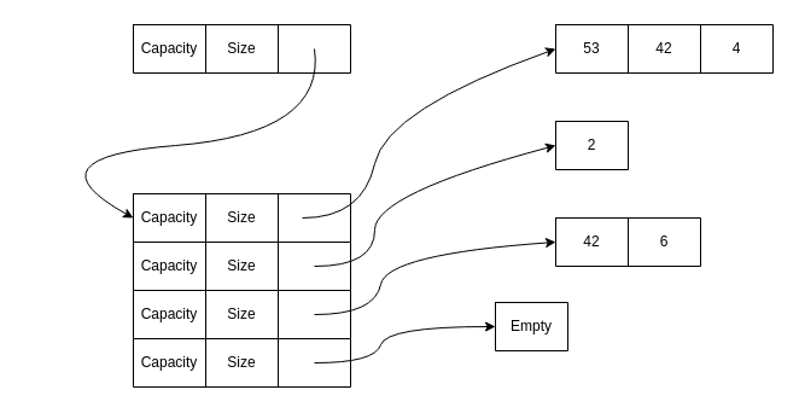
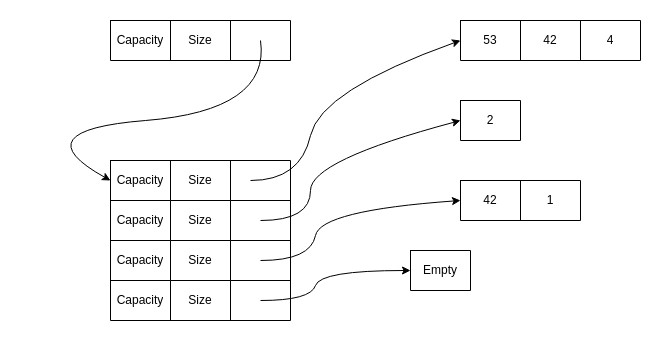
  <mxCell id="0" />
  <mxCell id="1" parent="0" />
  <mxCell id="2" value="" style="shape=table;startSize=0;container=1;collapsible=0;childLayout=tableLayout;" vertex="1" parent="1"><mxGeometry x="110" y="160" width="180" height="160" as="geometry" /></mxCell>
  <mxCell id="3" value="" style="shape=tableRow;horizontal=0;startSize=0;swimlaneHead=0;swimlaneBody=0;strokeColor=inherit;top=0;left=0;bottom=0;right=0;collapsible=0;dropTarget=0;fillColor=none;points=[[0,0.5],[1,0.5]];portConstraint=eastwest;" vertex="1" parent="2"><mxGeometry width="180" height="40" as="geometry" /></mxCell>
  <mxCell id="4" value="&lt;div&gt;Capacity&lt;/div&gt;" style="shape=partialRectangle;html=1;whiteSpace=wrap;connectable=0;strokeColor=inherit;overflow=hidden;fillColor=none;top=0;left=0;bottom=0;right=0;pointerEvents=1;" vertex="1" parent="3"><mxGeometry width="60" height="40" as="geometry"><mxRectangle width="60" height="40" as="alternateBounds" /></mxGeometry></mxCell>
  <mxCell id="5" value="Size" style="shape=partialRectangle;html=1;whiteSpace=wrap;connectable=0;strokeColor=inherit;overflow=hidden;fillColor=none;top=0;left=0;bottom=0;right=0;pointerEvents=1;" vertex="1" parent="3"><mxGeometry x="60" width="60" height="40" as="geometry"><mxRectangle width="60" height="40" as="alternateBounds" /></mxGeometry></mxCell>
  <mxCell id="6" style="shape=partialRectangle;html=1;whiteSpace=wrap;connectable=0;strokeColor=inherit;overflow=hidden;fillColor=none;top=0;left=0;bottom=0;right=0;pointerEvents=1;" vertex="1" parent="3"><mxGeometry x="120" width="60" height="40" as="geometry"><mxRectangle width="60" height="40" as="alternateBounds" /></mxGeometry></mxCell>
  <mxCell id="7" value="" style="shape=tableRow;horizontal=0;startSize=0;swimlaneHead=0;swimlaneBody=0;strokeColor=inherit;top=0;left=0;bottom=0;right=0;collapsible=0;dropTarget=0;fillColor=none;points=[[0,0.5],[1,0.5]];portConstraint=eastwest;" vertex="1" parent="2"><mxGeometry y="40" width="180" height="40" as="geometry" /></mxCell>
  <mxCell id="8" value="&lt;div&gt;Capacity&lt;/div&gt;" style="shape=partialRectangle;html=1;whiteSpace=wrap;connectable=0;strokeColor=inherit;overflow=hidden;fillColor=none;top=0;left=0;bottom=0;right=0;pointerEvents=1;" vertex="1" parent="7"><mxGeometry width="60" height="40" as="geometry"><mxRectangle width="60" height="40" as="alternateBounds" /></mxGeometry></mxCell>
  <mxCell id="9" value="Size" style="shape=partialRectangle;html=1;whiteSpace=wrap;connectable=0;strokeColor=inherit;overflow=hidden;fillColor=none;top=0;left=0;bottom=0;right=0;pointerEvents=1;" vertex="1" parent="7"><mxGeometry x="60" width="60" height="40" as="geometry"><mxRectangle width="60" height="40" as="alternateBounds" /></mxGeometry></mxCell>
  <mxCell id="10" style="shape=partialRectangle;html=1;whiteSpace=wrap;connectable=0;strokeColor=inherit;overflow=hidden;fillColor=none;top=0;left=0;bottom=0;right=0;pointerEvents=1;" vertex="1" parent="7"><mxGeometry x="120" width="60" height="40" as="geometry"><mxRectangle width="60" height="40" as="alternateBounds" /></mxGeometry></mxCell>
  <mxCell id="11" value="" style="shape=tableRow;horizontal=0;startSize=0;swimlaneHead=0;swimlaneBody=0;strokeColor=inherit;top=0;left=0;bottom=0;right=0;collapsible=0;dropTarget=0;fillColor=none;points=[[0,0.5],[1,0.5]];portConstraint=eastwest;" vertex="1" parent="2"><mxGeometry y="80" width="180" height="40" as="geometry" /></mxCell>
  <mxCell id="12" value="&lt;div&gt;Capacity&lt;/div&gt;" style="shape=partialRectangle;html=1;whiteSpace=wrap;connectable=0;strokeColor=inherit;overflow=hidden;fillColor=none;top=0;left=0;bottom=0;right=0;pointerEvents=1;" vertex="1" parent="11"><mxGeometry width="60" height="40" as="geometry"><mxRectangle width="60" height="40" as="alternateBounds" /></mxGeometry></mxCell>
  <mxCell id="13" value="Size" style="shape=partialRectangle;html=1;whiteSpace=wrap;connectable=0;strokeColor=inherit;overflow=hidden;fillColor=none;top=0;left=0;bottom=0;right=0;pointerEvents=1;" vertex="1" parent="11"><mxGeometry x="60" width="60" height="40" as="geometry"><mxRectangle width="60" height="40" as="alternateBounds" /></mxGeometry></mxCell>
  <mxCell id="14" style="shape=partialRectangle;html=1;whiteSpace=wrap;connectable=0;strokeColor=inherit;overflow=hidden;fillColor=none;top=0;left=0;bottom=0;right=0;pointerEvents=1;" vertex="1" parent="11"><mxGeometry x="120" width="60" height="40" as="geometry"><mxRectangle width="60" height="40" as="alternateBounds" /></mxGeometry></mxCell>
  <mxCell id="15" value="" style="shape=tableRow;horizontal=0;startSize=0;swimlaneHead=0;swimlaneBody=0;strokeColor=inherit;top=0;left=0;bottom=0;right=0;collapsible=0;dropTarget=0;fillColor=none;points=[[0,0.5],[1,0.5]];portConstraint=eastwest;" vertex="1" parent="2"><mxGeometry y="120" width="180" height="40" as="geometry" /></mxCell>
  <mxCell id="16" value="&lt;div&gt;Capacity&lt;/div&gt;" style="shape=partialRectangle;html=1;whiteSpace=wrap;connectable=0;strokeColor=inherit;overflow=hidden;fillColor=none;top=0;left=0;bottom=0;right=0;pointerEvents=1;" vertex="1" parent="15"><mxGeometry width="60" height="40" as="geometry"><mxRectangle width="60" height="40" as="alternateBounds" /></mxGeometry></mxCell>
  <mxCell id="17" value="Size" style="shape=partialRectangle;html=1;whiteSpace=wrap;connectable=0;strokeColor=inherit;overflow=hidden;fillColor=none;top=0;left=0;bottom=0;right=0;pointerEvents=1;" vertex="1" parent="15"><mxGeometry x="60" width="60" height="40" as="geometry"><mxRectangle width="60" height="40" as="alternateBounds" /></mxGeometry></mxCell>
  <mxCell id="18" style="shape=partialRectangle;html=1;whiteSpace=wrap;connectable=0;strokeColor=inherit;overflow=hidden;fillColor=none;top=0;left=0;bottom=0;right=0;pointerEvents=1;" vertex="1" parent="15"><mxGeometry x="120" width="60" height="40" as="geometry"><mxRectangle width="60" height="40" as="alternateBounds" /></mxGeometry></mxCell>
  <mxCell id="19" value="" style="shape=table;startSize=0;container=1;collapsible=0;childLayout=tableLayout;" vertex="1" parent="1"><mxGeometry x="460" y="20" width="180" height="40" as="geometry" /></mxCell>
  <mxCell id="20" value="" style="shape=tableRow;horizontal=0;startSize=0;swimlaneHead=0;swimlaneBody=0;strokeColor=inherit;top=0;left=0;bottom=0;right=0;collapsible=0;dropTarget=0;fillColor=none;points=[[0,0.5],[1,0.5]];portConstraint=eastwest;" vertex="1" parent="19"><mxGeometry width="180" height="40" as="geometry" /></mxCell>
  <mxCell id="21" value="53" style="shape=partialRectangle;html=1;whiteSpace=wrap;connectable=0;strokeColor=inherit;overflow=hidden;fillColor=none;top=0;left=0;bottom=0;right=0;pointerEvents=1;" vertex="1" parent="20"><mxGeometry width="60" height="40" as="geometry"><mxRectangle width="60" height="40" as="alternateBounds" /></mxGeometry></mxCell>
  <mxCell id="22" value="42" style="shape=partialRectangle;html=1;whiteSpace=wrap;connectable=0;strokeColor=inherit;overflow=hidden;fillColor=none;top=0;left=0;bottom=0;right=0;pointerEvents=1;" vertex="1" parent="20"><mxGeometry x="60" width="60" height="40" as="geometry"><mxRectangle width="60" height="40" as="alternateBounds" /></mxGeometry></mxCell>
  <mxCell id="23" value="4" style="shape=partialRectangle;html=1;whiteSpace=wrap;connectable=0;strokeColor=inherit;overflow=hidden;fillColor=none;top=0;left=0;bottom=0;right=0;pointerEvents=1;" vertex="1" parent="20"><mxGeometry x="120" width="60" height="40" as="geometry"><mxRectangle width="60" height="40" as="alternateBounds" /></mxGeometry></mxCell>
  <mxCell id="24" value="" style="shape=table;startSize=0;container=1;collapsible=0;childLayout=tableLayout;" vertex="1" parent="1"><mxGeometry x="460" y="100" width="60" height="40" as="geometry" /></mxCell>
  <mxCell id="25" value="" style="shape=tableRow;horizontal=0;startSize=0;swimlaneHead=0;swimlaneBody=0;strokeColor=inherit;top=0;left=0;bottom=0;right=0;collapsible=0;dropTarget=0;fillColor=none;points=[[0,0.5],[1,0.5]];portConstraint=eastwest;" vertex="1" parent="24"><mxGeometry width="60" height="40" as="geometry" /></mxCell>
  <mxCell id="26" value="2" style="shape=partialRectangle;html=1;whiteSpace=wrap;connectable=0;strokeColor=inherit;overflow=hidden;fillColor=none;top=0;left=0;bottom=0;right=0;pointerEvents=1;" vertex="1" parent="25"><mxGeometry width="60" height="40" as="geometry"><mxRectangle width="60" height="40" as="alternateBounds" /></mxGeometry></mxCell>
  <mxCell id="27" value="" style="shape=table;startSize=0;container=1;collapsible=0;childLayout=tableLayout;" vertex="1" parent="1"><mxGeometry x="460" y="180" width="120" height="40" as="geometry" /></mxCell>
  <mxCell id="28" value="" style="shape=tableRow;horizontal=0;startSize=0;swimlaneHead=0;swimlaneBody=0;strokeColor=inherit;top=0;left=0;bottom=0;right=0;collapsible=0;dropTarget=0;fillColor=none;points=[[0,0.5],[1,0.5]];portConstraint=eastwest;" vertex="1" parent="27"><mxGeometry width="120" height="40" as="geometry" /></mxCell>
  <mxCell id="29" value="42" style="shape=partialRectangle;html=1;whiteSpace=wrap;connectable=0;strokeColor=inherit;overflow=hidden;fillColor=none;top=0;left=0;bottom=0;right=0;pointerEvents=1;" vertex="1" parent="28"><mxGeometry width="60" height="40" as="geometry"><mxRectangle width="60" height="40" as="alternateBounds" /></mxGeometry></mxCell>
- <mxCell id="30" value="6" style="shape=partialRectangle;html=1;whiteSpace=wrap;connectable=0;strokeColor=inherit;overflow=hidden;fillColor=none;top=0;left=0;bottom=0;right=0;pointerEvents=1;" vertex="1" parent="28"><mxGeometry x="60" width="60" height="40" as="geometry"><mxRectangle width="60" height="40" as="alternateBounds" /></mxGeometry></mxCell>
+ <mxCell id="30" value="1" style="shape=partialRectangle;html=1;whiteSpace=wrap;connectable=0;strokeColor=inherit;overflow=hidden;fillColor=none;top=0;left=0;bottom=0;right=0;pointerEvents=1;" vertex="1" parent="28"><mxGeometry x="60" width="60" height="40" as="geometry"><mxRectangle width="60" height="40" as="alternateBounds" /></mxGeometry></mxCell>
  <mxCell id="31" value="" style="shape=table;startSize=0;container=1;collapsible=0;childLayout=tableLayout;" vertex="1" parent="1"><mxGeometry x="410" y="250" width="60" height="40" as="geometry" /></mxCell>
  <mxCell id="32" value="" style="shape=tableRow;horizontal=0;startSize=0;swimlaneHead=0;swimlaneBody=0;strokeColor=inherit;top=0;left=0;bottom=0;right=0;collapsible=0;dropTarget=0;fillColor=none;points=[[0,0.5],[1,0.5]];portConstraint=eastwest;" vertex="1" parent="31"><mxGeometry width="60" height="40" as="geometry" /></mxCell>
  <mxCell id="33" value="Empty" style="shape=partialRectangle;html=1;whiteSpace=wrap;connectable=0;strokeColor=inherit;overflow=hidden;fillColor=none;top=0;left=0;bottom=0;right=0;pointerEvents=1;" vertex="1" parent="32"><mxGeometry width="60" height="40" as="geometry"><mxRectangle width="60" height="40" as="alternateBounds" /></mxGeometry></mxCell>
  <mxCell id="34" value="" style="curved=1;endArrow=classic;html=1;rounded=0;entryX=0;entryY=0.5;entryDx=0;entryDy=0;" edge="1" parent="1" target="20"><mxGeometry width="50" height="50" relative="1" as="geometry"><mxPoint x="250" y="180" as="sourcePoint" /><mxPoint x="300" y="130" as="targetPoint" /><Array as="points"><mxPoint x="300" y="180" /><mxPoint x="320" y="90" /></Array></mxGeometry></mxCell>
  <mxCell id="35" value="" style="curved=1;endArrow=classic;html=1;rounded=0;entryX=0;entryY=0.5;entryDx=0;entryDy=0;" edge="1" parent="1" target="25"><mxGeometry width="50" height="50" relative="1" as="geometry"><mxPoint x="260" y="220" as="sourcePoint" /><mxPoint x="310" y="170" as="targetPoint" /><Array as="points"><mxPoint x="310" y="220" /><mxPoint x="310" y="160" /></Array></mxGeometry></mxCell>
  <mxCell id="36" value="" style="curved=1;endArrow=classic;html=1;rounded=0;entryX=0;entryY=0.5;entryDx=0;entryDy=0;" edge="1" parent="1" target="28"><mxGeometry width="50" height="50" relative="1" as="geometry"><mxPoint x="260" y="260" as="sourcePoint" /><mxPoint x="310" y="210" as="targetPoint" /><Array as="points"><mxPoint x="310" y="260" /><mxPoint x="320" y="210" /></Array></mxGeometry></mxCell>
  <mxCell id="37" value="" style="curved=1;endArrow=classic;html=1;rounded=0;entryX=0;entryY=0.5;entryDx=0;entryDy=0;" edge="1" parent="1" target="32"><mxGeometry width="50" height="50" relative="1" as="geometry"><mxPoint x="260" y="300" as="sourcePoint" /><mxPoint x="310" y="250" as="targetPoint" /><Array as="points"><mxPoint x="310" y="300" /><mxPoint x="320" y="270" /></Array></mxGeometry></mxCell>
  <mxCell id="38" value="" style="shape=table;startSize=0;container=1;collapsible=0;childLayout=tableLayout;" vertex="1" parent="1"><mxGeometry x="110" y="20" width="180" height="40" as="geometry" /></mxCell>
  <mxCell id="39" value="" style="shape=tableRow;horizontal=0;startSize=0;swimlaneHead=0;swimlaneBody=0;strokeColor=inherit;top=0;left=0;bottom=0;right=0;collapsible=0;dropTarget=0;fillColor=none;points=[[0,0.5],[1,0.5]];portConstraint=eastwest;" vertex="1" parent="38"><mxGeometry width="180" height="40" as="geometry" /></mxCell>
  <mxCell id="40" value="Capacity" style="shape=partialRectangle;html=1;whiteSpace=wrap;connectable=0;strokeColor=inherit;overflow=hidden;fillColor=none;top=0;left=0;bottom=0;right=0;pointerEvents=1;" vertex="1" parent="39"><mxGeometry width="60" height="40" as="geometry"><mxRectangle width="60" height="40" as="alternateBounds" /></mxGeometry></mxCell>
  <mxCell id="41" value="Size" style="shape=partialRectangle;html=1;whiteSpace=wrap;connectable=0;strokeColor=inherit;overflow=hidden;fillColor=none;top=0;left=0;bottom=0;right=0;pointerEvents=1;" vertex="1" parent="39"><mxGeometry x="60" width="60" height="40" as="geometry"><mxRectangle width="60" height="40" as="alternateBounds" /></mxGeometry></mxCell>
  <mxCell id="42" value="" style="shape=partialRectangle;html=1;whiteSpace=wrap;connectable=0;strokeColor=inherit;overflow=hidden;fillColor=none;top=0;left=0;bottom=0;right=0;pointerEvents=1;" vertex="1" parent="39"><mxGeometry x="120" width="60" height="40" as="geometry"><mxRectangle width="60" height="40" as="alternateBounds" /></mxGeometry></mxCell>
  <mxCell id="43" value="" style="curved=1;endArrow=classic;html=1;rounded=0;entryX=0;entryY=0.5;entryDx=0;entryDy=0;" edge="1" parent="1" target="3"><mxGeometry width="50" height="50" relative="1" as="geometry"><mxPoint x="260" y="40" as="sourcePoint" /><mxPoint x="310" y="-10" as="targetPoint" /><Array as="points"><mxPoint x="270" y="110" /><mxPoint x="20" y="130" /></Array></mxGeometry></mxCell>
